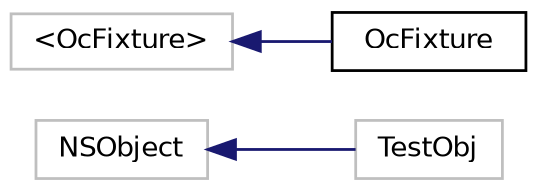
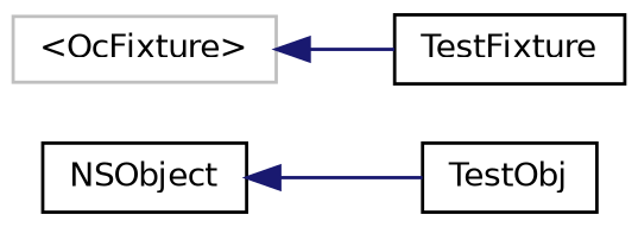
  digraph {
    rankdir=LR
    node [color=grey75 fillcolor=white fontname=Helvetica fontsize=10 shape=record style=filled]
    edge [color=midnightblue dir=back fontname=Helvetica fontsize=10 labelfontname=Helvetica labelfontsize=10 style=solid]
-   n1 [height=0.2 label=NSObject width=0.4]
-   n2 [height=0.2 label=TestObj width=0.4]
-   n3 [color=black height=0.2 label=OcFixture width=0.4]
+   n1 [color=black height=0.2 label=NSObject width=0.4]
+   n2 [color=black height=0.2 label=TestObj width=0.4]
+   n3 [color=black height=0.2 label=TestFixture width=0.4]
    n4 [height=0.2 label="\<OcFixture\>" width=0.4]
    n1 -> n2
    n4 -> n3
  }
